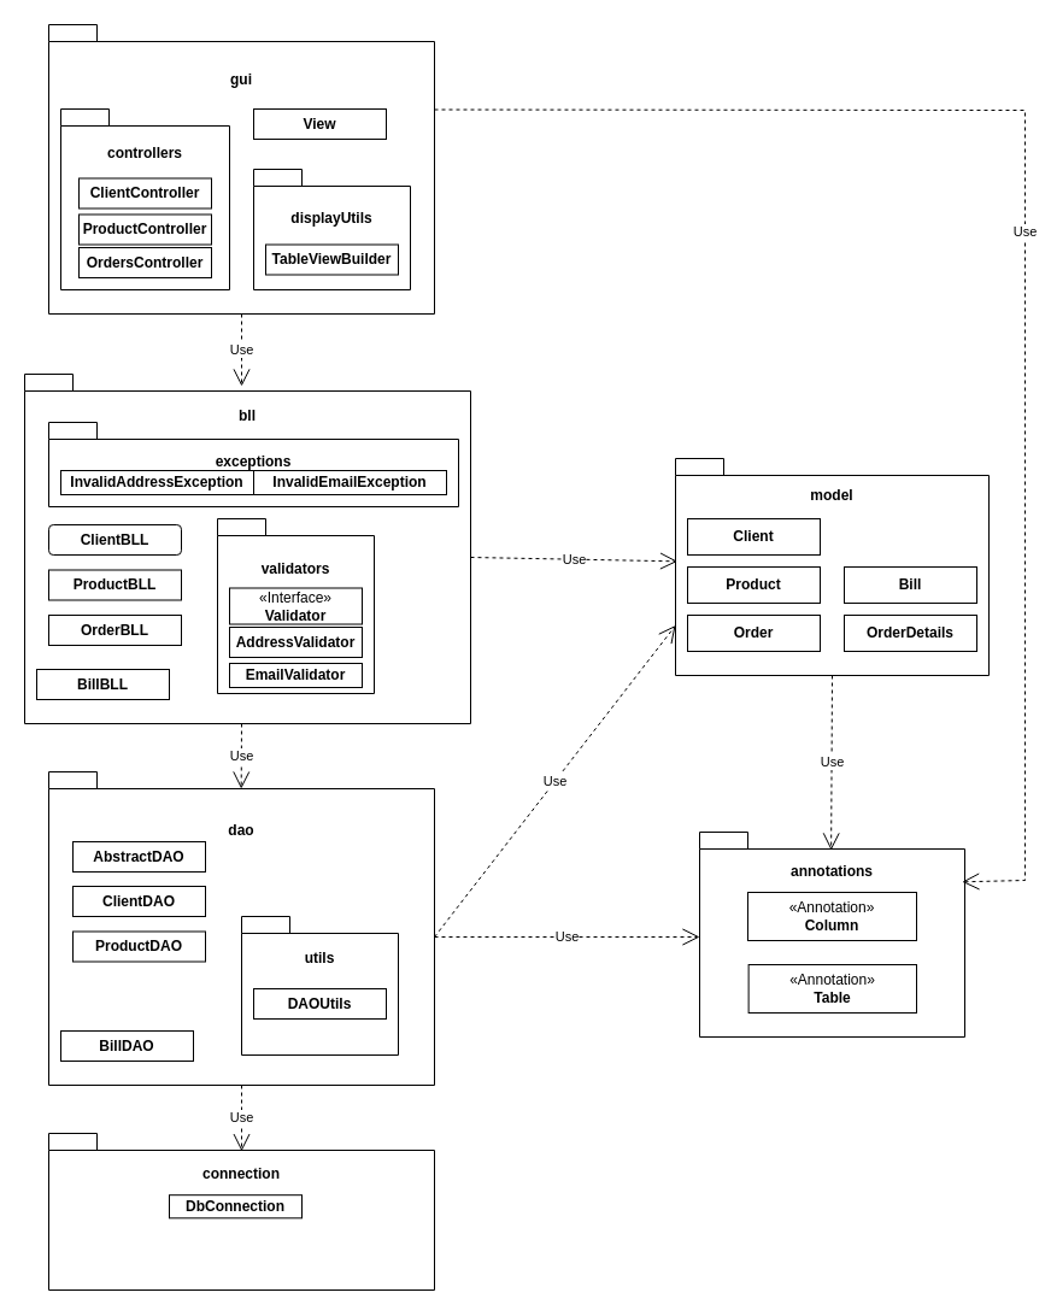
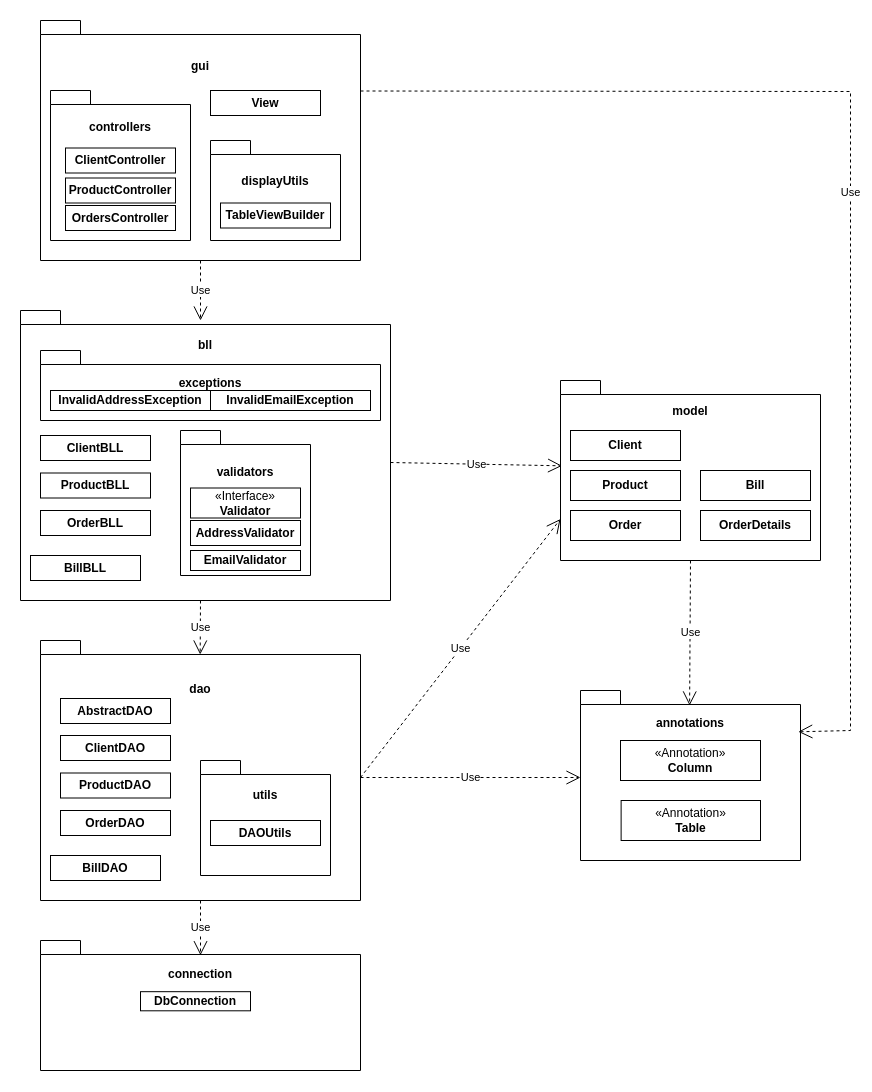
  <mxCell id="0" />
  <mxCell id="1" parent="0" />
  <mxCell id="2" value="" style="group" vertex="1" connectable="0" parent="1"><mxGeometry x="40" y="940" width="320" height="130" as="geometry" /></mxCell>
  <mxCell id="3" value="connection&lt;div&gt;&lt;br&gt;&lt;/div&gt;&lt;div&gt;&lt;br&gt;&lt;/div&gt;&lt;div&gt;&lt;br&gt;&lt;/div&gt;&lt;div&gt;&lt;br&gt;&lt;/div&gt;&lt;div&gt;&lt;br&gt;&lt;/div&gt;" style="shape=folder;fontStyle=1;spacingTop=10;tabWidth=40;tabHeight=14;tabPosition=left;html=1;whiteSpace=wrap;" vertex="1" parent="2"><mxGeometry width="320" height="130" as="geometry" /></mxCell>
  <mxCell id="4" value="&lt;b&gt;DbConnection&lt;/b&gt;" style="html=1;whiteSpace=wrap;" vertex="1" parent="2"><mxGeometry x="100" y="51.176" width="110" height="19.118" as="geometry" /></mxCell>
  <mxCell id="5" value="" style="group" vertex="1" connectable="0" parent="1"><mxGeometry x="40" y="640" width="320" height="260" as="geometry" /></mxCell>
  <mxCell id="6" value="dao&lt;div&gt;&lt;br&gt;&lt;/div&gt;&lt;div&gt;&lt;br&gt;&lt;/div&gt;&lt;div&gt;&lt;br&gt;&lt;/div&gt;&lt;div&gt;&lt;br&gt;&lt;/div&gt;&lt;div&gt;&lt;br&gt;&lt;/div&gt;&lt;div&gt;&lt;br&gt;&lt;/div&gt;&lt;div&gt;&lt;br&gt;&lt;/div&gt;&lt;div&gt;&lt;br&gt;&lt;/div&gt;&lt;div&gt;&lt;br&gt;&lt;/div&gt;&lt;div&gt;&lt;br&gt;&lt;/div&gt;&lt;div&gt;&lt;br&gt;&lt;/div&gt;&lt;div&gt;&lt;br&gt;&lt;/div&gt;" style="shape=folder;fontStyle=1;spacingTop=10;tabWidth=40;tabHeight=14;tabPosition=left;html=1;whiteSpace=wrap;" vertex="1" parent="5"><mxGeometry width="320" height="260" as="geometry" /></mxCell>
  <mxCell id="7" value="&lt;b&gt;ClientDAO&lt;/b&gt;" style="html=1;whiteSpace=wrap;" vertex="1" parent="5"><mxGeometry x="20" y="95" width="110" height="25" as="geometry" /></mxCell>
  <mxCell id="8" value="&lt;b&gt;ProductDAO&lt;/b&gt;" style="html=1;whiteSpace=wrap;" vertex="1" parent="5"><mxGeometry x="20" y="132.5" width="110" height="25" as="geometry" /></mxCell>
+ <mxCell id="9" value="&lt;b&gt;OrderDAO&lt;/b&gt;" style="html=1;whiteSpace=wrap;" vertex="1" parent="5"><mxGeometry x="20" y="170" width="110" height="25" as="geometry" /></mxCell>
  <mxCell id="10" value="&lt;b&gt;BillDAO&lt;/b&gt;" style="html=1;whiteSpace=wrap;" vertex="1" parent="5"><mxGeometry x="10" y="215" width="110" height="25" as="geometry" /></mxCell>
  <mxCell id="11" value="&lt;b&gt;AbstractDAO&lt;/b&gt;" style="html=1;whiteSpace=wrap;" vertex="1" parent="5"><mxGeometry x="20" y="58" width="110" height="25" as="geometry" /></mxCell>
  <mxCell id="12" value="utils&lt;div&gt;&lt;br&gt;&lt;/div&gt;&lt;div&gt;&lt;br&gt;&lt;/div&gt;&lt;div&gt;&lt;br&gt;&lt;/div&gt;&lt;div&gt;&lt;br&gt;&lt;/div&gt;" style="shape=folder;fontStyle=1;spacingTop=10;tabWidth=40;tabHeight=14;tabPosition=left;html=1;whiteSpace=wrap;" vertex="1" parent="5"><mxGeometry x="160" y="120" width="130" height="115" as="geometry" /></mxCell>
  <mxCell id="13" value="&lt;b&gt;DAOUtils&lt;/b&gt;" style="html=1;whiteSpace=wrap;" vertex="1" parent="5"><mxGeometry x="170" y="180" width="110" height="25" as="geometry" /></mxCell>
  <mxCell id="14" value="" style="group" vertex="1" connectable="0" parent="1"><mxGeometry x="40" y="20" width="320" height="240" as="geometry" /></mxCell>
  <mxCell id="15" value="gui&lt;div&gt;&lt;br&gt;&lt;/div&gt;&lt;div&gt;&lt;br&gt;&lt;/div&gt;&lt;div&gt;&lt;br&gt;&lt;/div&gt;&lt;div&gt;&lt;br&gt;&lt;/div&gt;&lt;div&gt;&lt;br&gt;&lt;/div&gt;&lt;div&gt;&lt;br&gt;&lt;/div&gt;&lt;div&gt;&lt;br&gt;&lt;/div&gt;&lt;div&gt;&lt;br&gt;&lt;/div&gt;&lt;div&gt;&lt;br&gt;&lt;/div&gt;&lt;div&gt;&lt;br&gt;&lt;/div&gt;&lt;div&gt;&lt;br&gt;&lt;/div&gt;" style="shape=folder;fontStyle=1;spacingTop=10;tabWidth=40;tabHeight=14;tabPosition=left;html=1;whiteSpace=wrap;" vertex="1" parent="14"><mxGeometry width="320" height="240" as="geometry" /></mxCell>
  <mxCell id="16" value="controllers&lt;div&gt;&lt;br&gt;&lt;/div&gt;&lt;div&gt;&lt;br&gt;&lt;/div&gt;&lt;div&gt;&lt;br&gt;&lt;/div&gt;&lt;div&gt;&lt;br&gt;&lt;/div&gt;&lt;div&gt;&lt;br&gt;&lt;/div&gt;&lt;div&gt;&lt;br&gt;&lt;/div&gt;" style="shape=folder;fontStyle=1;spacingTop=10;tabWidth=40;tabHeight=14;tabPosition=left;html=1;whiteSpace=wrap;" vertex="1" parent="14"><mxGeometry x="10" y="70" width="140" height="150" as="geometry" /></mxCell>
  <mxCell id="17" value="displayUtils&lt;div&gt;&lt;br&gt;&lt;/div&gt;&lt;div&gt;&lt;br&gt;&lt;/div&gt;" style="shape=folder;fontStyle=1;spacingTop=10;tabWidth=40;tabHeight=14;tabPosition=left;html=1;whiteSpace=wrap;" vertex="1" parent="14"><mxGeometry x="170" y="120" width="130" height="100" as="geometry" /></mxCell>
  <mxCell id="18" value="&lt;b&gt;ClientController&lt;/b&gt;" style="html=1;whiteSpace=wrap;" vertex="1" parent="14"><mxGeometry x="25" y="127.5" width="110" height="25" as="geometry" /></mxCell>
  <mxCell id="19" value="&lt;b&gt;ProductController&lt;/b&gt;" style="html=1;whiteSpace=wrap;" vertex="1" parent="14"><mxGeometry x="25" y="157.5" width="110" height="25" as="geometry" /></mxCell>
  <mxCell id="20" value="&lt;b&gt;OrdersController&lt;/b&gt;" style="html=1;whiteSpace=wrap;" vertex="1" parent="14"><mxGeometry x="25" y="185" width="110" height="25" as="geometry" /></mxCell>
  <mxCell id="21" value="&lt;b&gt;TableViewBuilder&lt;/b&gt;" style="html=1;whiteSpace=wrap;" vertex="1" parent="14"><mxGeometry x="180" y="182.5" width="110" height="25" as="geometry" /></mxCell>
  <mxCell id="22" value="&lt;b&gt;View&lt;/b&gt;" style="html=1;whiteSpace=wrap;" vertex="1" parent="14"><mxGeometry x="170" y="70" width="110" height="25" as="geometry" /></mxCell>
  <mxCell id="23" value="" style="group" vertex="1" connectable="0" parent="1"><mxGeometry y="310" width="370" height="290" as="geometry" x="20" /></mxCell>
  <mxCell id="24" value="bll&lt;div&gt;&lt;br&gt;&lt;/div&gt;&lt;div&gt;&lt;br&gt;&lt;/div&gt;&lt;div&gt;&lt;br&gt;&lt;/div&gt;&lt;div&gt;&lt;br&gt;&lt;/div&gt;&lt;div&gt;&lt;br&gt;&lt;/div&gt;&lt;div&gt;&lt;br&gt;&lt;/div&gt;&lt;div&gt;&lt;br&gt;&lt;/div&gt;&lt;div&gt;&lt;br&gt;&lt;/div&gt;&lt;div&gt;&lt;br&gt;&lt;/div&gt;&lt;div&gt;&lt;br&gt;&lt;/div&gt;&lt;div&gt;&lt;br&gt;&lt;/div&gt;&lt;div&gt;&lt;br&gt;&lt;/div&gt;&lt;div&gt;&lt;br&gt;&lt;/div&gt;&lt;div&gt;&lt;br&gt;&lt;/div&gt;&lt;div&gt;&lt;br&gt;&lt;/div&gt;&lt;div&gt;&lt;br&gt;&lt;/div&gt;" style="shape=folder;fontStyle=1;spacingTop=10;tabWidth=40;tabHeight=14;tabPosition=left;html=1;whiteSpace=wrap;" vertex="1" parent="23"><mxGeometry width="370" height="290" as="geometry" /></mxCell>
  <mxCell id="25" value="exceptions&lt;div&gt;&lt;br&gt;&lt;/div&gt;" style="shape=folder;fontStyle=1;spacingTop=10;tabWidth=40;tabHeight=14;tabPosition=left;html=1;whiteSpace=wrap;" vertex="1" parent="23"><mxGeometry x="20" y="40" width="340" height="70" as="geometry" /></mxCell>
  <mxCell id="26" value="" style="group" vertex="1" connectable="0" parent="23"><mxGeometry y="30" width="350" height="260" as="geometry" /></mxCell>
- <mxCell id="27" value="&lt;b&gt;ClientBLL&lt;/b&gt;" style="html=1;whiteSpace=wrap;rounded=1;" vertex="1" parent="26"><mxGeometry x="20" y="95" width="110" height="25" as="geometry" /></mxCell>
+ <mxCell id="27" value="&lt;b&gt;ClientBLL&lt;/b&gt;" style="html=1;whiteSpace=wrap;" vertex="1" parent="26"><mxGeometry x="20" y="95" width="110" height="25" as="geometry" /></mxCell>
  <mxCell id="28" value="&lt;b&gt;ProductBLL&lt;/b&gt;" style="html=1;whiteSpace=wrap;" vertex="1" parent="26"><mxGeometry x="20" y="132.5" width="110" height="25" as="geometry" /></mxCell>
  <mxCell id="29" value="&lt;b&gt;OrderBLL&lt;/b&gt;" style="html=1;whiteSpace=wrap;" vertex="1" parent="26"><mxGeometry x="20" y="170" width="110" height="25" as="geometry" /></mxCell>
  <mxCell id="30" value="&lt;b&gt;BillBLL&lt;/b&gt;" style="html=1;whiteSpace=wrap;" vertex="1" parent="26"><mxGeometry x="10" y="215" width="110" height="25" as="geometry" /></mxCell>
  <mxCell id="31" value="&lt;div&gt;validators&lt;/div&gt;&lt;div&gt;&lt;br&gt;&lt;/div&gt;&lt;div&gt;&lt;br&gt;&lt;/div&gt;&lt;div&gt;&lt;br&gt;&lt;/div&gt;&lt;div&gt;&lt;br&gt;&lt;/div&gt;&lt;div&gt;&lt;br&gt;&lt;/div&gt;" style="shape=folder;fontStyle=1;spacingTop=10;tabWidth=40;tabHeight=14;tabPosition=left;html=1;whiteSpace=wrap;" vertex="1" parent="26"><mxGeometry x="160" y="90" width="130" height="145" as="geometry" /></mxCell>
  <mxCell id="32" value="&lt;b&gt;AddressValidator&lt;/b&gt;" style="html=1;whiteSpace=wrap;" vertex="1" parent="26"><mxGeometry x="170" y="180" width="110" height="25" as="geometry" /></mxCell>
  <mxCell id="33" value="&lt;b&gt;EmailValidator&lt;/b&gt;" style="html=1;whiteSpace=wrap;" vertex="1" parent="26"><mxGeometry x="170" y="210" width="110" height="20" as="geometry" /></mxCell>
  <mxCell id="34" value="«Interface»&lt;br&gt;&lt;b&gt;Validator&lt;/b&gt;" style="html=1;dropTarget=0;whiteSpace=wrap;" vertex="1" parent="26"><mxGeometry x="170" y="147.5" width="110" height="30" as="geometry" /></mxCell>
  <mxCell id="35" value="&lt;b&gt;InvalidEmailException&lt;/b&gt;" style="html=1;whiteSpace=wrap;" vertex="1" parent="26"><mxGeometry x="190" y="50" width="160" height="20" as="geometry" /></mxCell>
  <mxCell id="36" value="&lt;b&gt;InvalidAddressException&lt;/b&gt;" style="html=1;whiteSpace=wrap;" vertex="1" parent="23"><mxGeometry x="30" y="80" width="160" height="20" as="geometry" /></mxCell>
  <mxCell id="37" value="" style="group" vertex="1" connectable="0" parent="1"><mxGeometry x="560" y="380" width="260" height="180" as="geometry" /></mxCell>
  <mxCell id="38" value="model&lt;div&gt;&lt;br&gt;&lt;/div&gt;&lt;div&gt;&lt;br&gt;&lt;/div&gt;&lt;div&gt;&lt;br&gt;&lt;/div&gt;&lt;div&gt;&lt;br&gt;&lt;/div&gt;&lt;div&gt;&lt;br&gt;&lt;/div&gt;&lt;div&gt;&lt;br&gt;&lt;/div&gt;&lt;div&gt;&lt;br&gt;&lt;/div&gt;&lt;div&gt;&lt;br&gt;&lt;/div&gt;&lt;div&gt;&lt;br&gt;&lt;/div&gt;" style="shape=folder;fontStyle=1;spacingTop=10;tabWidth=40;tabHeight=14;tabPosition=left;html=1;whiteSpace=wrap;" vertex="1" parent="37"><mxGeometry width="260" height="180" as="geometry" /></mxCell>
  <mxCell id="39" value="&lt;b&gt;Client&lt;/b&gt;" style="html=1;whiteSpace=wrap;" vertex="1" parent="37"><mxGeometry x="10" y="50" width="110" height="30" as="geometry" /></mxCell>
  <mxCell id="40" value="&lt;b&gt;Product&lt;/b&gt;" style="html=1;whiteSpace=wrap;" vertex="1" parent="37"><mxGeometry x="10" y="90" width="110" height="30" as="geometry" /></mxCell>
  <mxCell id="41" value="&lt;b&gt;Order&lt;/b&gt;" style="html=1;whiteSpace=wrap;" vertex="1" parent="37"><mxGeometry x="10" y="130" width="110" height="30" as="geometry" /></mxCell>
  <mxCell id="42" value="&lt;b&gt;OrderDetails&lt;/b&gt;" style="html=1;whiteSpace=wrap;" vertex="1" parent="37"><mxGeometry x="140" y="130" width="110" height="30" as="geometry" /></mxCell>
  <mxCell id="43" value="&lt;b&gt;Bill&lt;/b&gt;" style="html=1;whiteSpace=wrap;" vertex="1" parent="37"><mxGeometry x="140" y="90" width="110" height="30" as="geometry" /></mxCell>
  <mxCell id="44" value="" style="group" vertex="1" connectable="0" parent="1"><mxGeometry x="580" y="690" width="220" height="170" as="geometry" /></mxCell>
  <mxCell id="45" value="annotations&lt;div&gt;&lt;br&gt;&lt;/div&gt;&lt;div&gt;&lt;br&gt;&lt;/div&gt;&lt;div&gt;&lt;br&gt;&lt;/div&gt;&lt;div&gt;&lt;br&gt;&lt;/div&gt;&lt;div&gt;&lt;br&gt;&lt;/div&gt;&lt;div&gt;&lt;br&gt;&lt;/div&gt;&lt;div&gt;&lt;br&gt;&lt;/div&gt;&lt;div&gt;&lt;br&gt;&lt;/div&gt;" style="shape=folder;fontStyle=1;spacingTop=10;tabWidth=40;tabHeight=14;tabPosition=left;html=1;whiteSpace=wrap;container=0;" vertex="1" parent="44"><mxGeometry width="220" height="170" as="geometry" /></mxCell>
  <mxCell id="46" value="&lt;div&gt;&lt;span style=&quot;background-color: transparent; color: light-dark(rgb(0, 0, 0), rgb(255, 255, 255));&quot;&gt;«Annotation»&lt;/span&gt;&lt;/div&gt;&lt;div&gt;&lt;b&gt;Table&lt;/b&gt;&lt;/div&gt;" style="html=1;dropTarget=0;whiteSpace=wrap;container=0;" vertex="1" parent="44"><mxGeometry x="40.62" y="110" width="139.38" height="40" as="geometry" /></mxCell>
  <mxCell id="47" value="&lt;div&gt;&lt;span style=&quot;background-color: transparent; color: light-dark(rgb(0, 0, 0), rgb(255, 255, 255));&quot;&gt;«Annotation»&lt;/span&gt;&lt;/div&gt;&lt;div&gt;&lt;b&gt;Column&lt;/b&gt;&lt;/div&gt;" style="html=1;dropTarget=0;whiteSpace=wrap;container=0;" vertex="1" parent="44"><mxGeometry x="40" y="50" width="140" height="40" as="geometry" /></mxCell>
  <mxCell id="48" value="Use" style="endArrow=open;endSize=12;dashed=1;html=1;rounded=0;exitX=0.5;exitY=1;exitDx=0;exitDy=0;exitPerimeter=0;" edge="1" parent="1" source="15"><mxGeometry width="160" relative="1" as="geometry"><mxPoint x="370" y="240" as="sourcePoint" /><mxPoint x="200" y="320" as="targetPoint" /></mxGeometry></mxCell>
  <mxCell id="49" value="Use" style="endArrow=open;endSize=12;dashed=1;html=1;rounded=0;entryX=0.499;entryY=0.054;entryDx=0;entryDy=0;entryPerimeter=0;" edge="1" parent="1" target="6"><mxGeometry width="160" relative="1" as="geometry"><mxPoint x="200" y="600" as="sourcePoint" /><mxPoint x="370" y="710" as="targetPoint" /></mxGeometry></mxCell>
  <mxCell id="50" value="Use" style="endArrow=open;endSize=12;dashed=1;html=1;rounded=0;exitX=0.5;exitY=1;exitDx=0;exitDy=0;exitPerimeter=0;entryX=0.5;entryY=0.113;entryDx=0;entryDy=0;entryPerimeter=0;" edge="1" parent="1" source="6" target="3"><mxGeometry width="160" relative="1" as="geometry"><mxPoint x="310" y="1000" as="sourcePoint" /><mxPoint x="470" y="1000" as="targetPoint" /></mxGeometry></mxCell>
  <mxCell id="51" value="Use" style="endArrow=open;endSize=12;dashed=1;html=1;rounded=0;exitX=0;exitY=0;exitDx=370;exitDy=152;exitPerimeter=0;entryX=0.006;entryY=0.474;entryDx=0;entryDy=0;entryPerimeter=0;" edge="1" parent="1" source="24" target="38"><mxGeometry width="160" relative="1" as="geometry"><mxPoint x="450" y="500" as="sourcePoint" /><mxPoint x="610" y="500" as="targetPoint" /></mxGeometry></mxCell>
  <mxCell id="52" value="Use" style="endArrow=open;endSize=12;dashed=1;html=1;rounded=0;exitX=0;exitY=0;exitDx=320;exitDy=137;exitPerimeter=0;entryX=0;entryY=0;entryDx=0;entryDy=138.5;entryPerimeter=0;" edge="1" parent="1" source="6" target="38"><mxGeometry width="160" relative="1" as="geometry"><mxPoint x="450" y="700" as="sourcePoint" /><mxPoint x="580" y="780" as="targetPoint" /></mxGeometry></mxCell>
  <mxCell id="53" value="Use" style="endArrow=open;endSize=12;dashed=1;html=1;rounded=0;exitX=0.5;exitY=1;exitDx=0;exitDy=0;exitPerimeter=0;entryX=0.496;entryY=0.088;entryDx=0;entryDy=0;entryPerimeter=0;" edge="1" parent="1" source="38" target="45"><mxGeometry width="160" relative="1" as="geometry"><mxPoint x="450" y="580" as="sourcePoint" /><mxPoint x="710" y="704" as="targetPoint" /></mxGeometry></mxCell>
  <mxCell id="54" value="Use" style="endArrow=open;endSize=12;dashed=1;html=1;rounded=0;exitX=0;exitY=0;exitDx=320;exitDy=137;exitPerimeter=0;" edge="1" parent="1" source="6"><mxGeometry width="160" relative="1" as="geometry"><mxPoint x="450" y="700" as="sourcePoint" /><mxPoint x="580" y="777" as="targetPoint" /></mxGeometry></mxCell>
  <mxCell id="55" value="Use" style="endArrow=open;endSize=12;dashed=1;html=1;rounded=0;exitX=0;exitY=0;exitDx=320;exitDy=70.5;exitPerimeter=0;entryX=0.99;entryY=0.243;entryDx=0;entryDy=0;entryPerimeter=0;" edge="1" parent="1" source="15" target="45"><mxGeometry width="160" relative="1" as="geometry"><mxPoint x="360" y="150" as="sourcePoint" /><mxPoint x="850" y="770" as="targetPoint" /><Array as="points"><mxPoint x="850" y="91" /><mxPoint x="850" y="730" /></Array></mxGeometry></mxCell>
